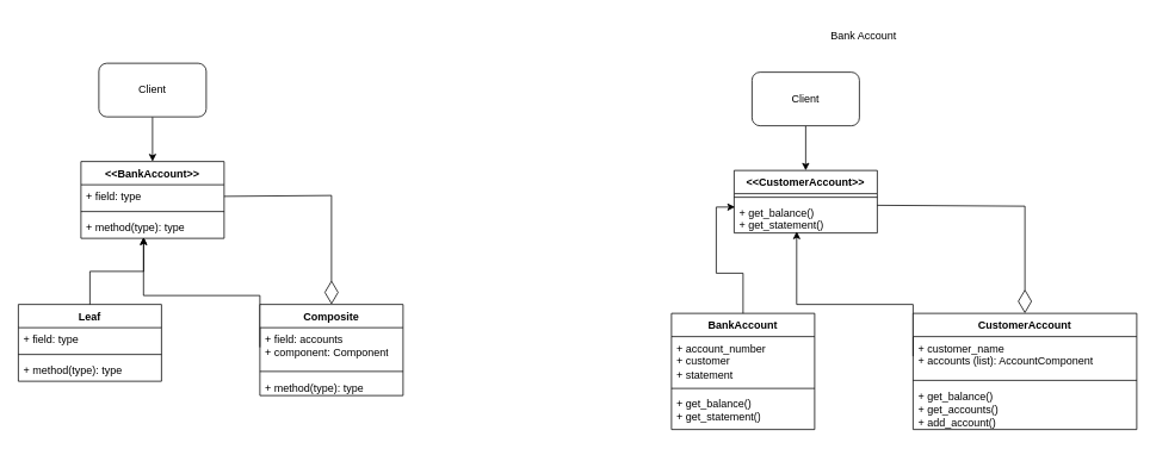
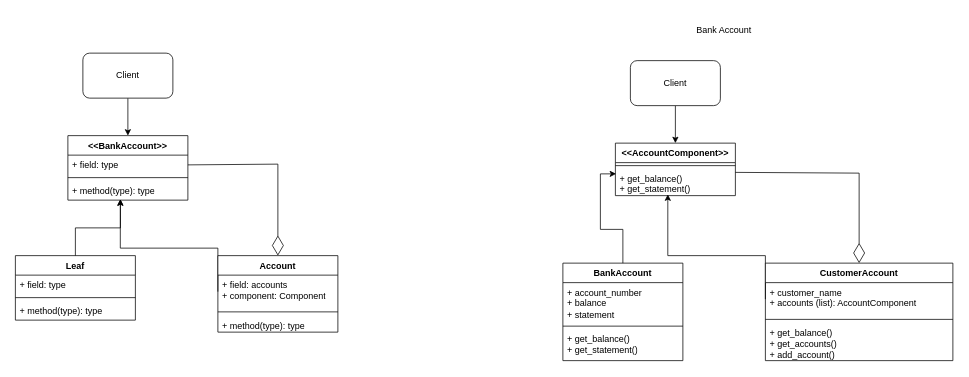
  <mxCell id="0" />
  <mxCell id="1" parent="0" />
  <mxCell id="2" value="&amp;lt;&amp;lt;BankAccount&amp;gt;&amp;gt;" style="swimlane;fontStyle=1;align=center;verticalAlign=top;childLayout=stackLayout;horizontal=1;startSize=26;horizontalStack=0;resizeParent=1;resizeParentMax=0;resizeLast=0;collapsible=1;marginBottom=0;whiteSpace=wrap;html=1;" vertex="1" parent="1"><mxGeometry x="90" y="180" width="160" height="86" as="geometry" /></mxCell>
  <mxCell id="3" value="+ field: type" style="text;strokeColor=none;fillColor=none;align=left;verticalAlign=top;spacingLeft=4;spacingRight=4;overflow=hidden;rotatable=0;points=[[0,0.5],[1,0.5]];portConstraint=eastwest;whiteSpace=wrap;html=1;" vertex="1" parent="2"><mxGeometry y="26" width="160" height="26" as="geometry" /></mxCell>
  <mxCell id="4" value="" style="line;strokeWidth=1;fillColor=none;align=left;verticalAlign=middle;spacingTop=-1;spacingLeft=3;spacingRight=3;rotatable=0;labelPosition=right;points=[];portConstraint=eastwest;strokeColor=inherit;" vertex="1" parent="2"><mxGeometry y="52" width="160" height="8" as="geometry" /></mxCell>
  <mxCell id="5" value="+ method(type): type" style="text;strokeColor=none;fillColor=none;align=left;verticalAlign=top;spacingLeft=4;spacingRight=4;overflow=hidden;rotatable=0;points=[[0,0.5],[1,0.5]];portConstraint=eastwest;whiteSpace=wrap;html=1;" vertex="1" parent="2"><mxGeometry y="60" width="160" height="26" as="geometry" /></mxCell>
  <mxCell id="6" style="edgeStyle=orthogonalEdgeStyle;rounded=0;orthogonalLoop=1;jettySize=auto;html=1;entryX=0.5;entryY=0;entryDx=0;entryDy=0;" edge="1" parent="1" source="7" target="2"><mxGeometry relative="1" as="geometry" /></mxCell>
  <mxCell id="7" value="Client" style="rounded=1;whiteSpace=wrap;html=1;" vertex="1" parent="1"><mxGeometry x="110" y="70" width="120" height="60" as="geometry" /></mxCell>
  <mxCell id="8" value="Leaf" style="swimlane;fontStyle=1;align=center;verticalAlign=top;childLayout=stackLayout;horizontal=1;startSize=26;horizontalStack=0;resizeParent=1;resizeParentMax=0;resizeLast=0;collapsible=1;marginBottom=0;whiteSpace=wrap;html=1;" vertex="1" parent="1"><mxGeometry x="20" y="340" width="160" height="86" as="geometry" /></mxCell>
  <mxCell id="9" value="+ field: type" style="text;strokeColor=none;fillColor=none;align=left;verticalAlign=top;spacingLeft=4;spacingRight=4;overflow=hidden;rotatable=0;points=[[0,0.5],[1,0.5]];portConstraint=eastwest;whiteSpace=wrap;html=1;" vertex="1" parent="8"><mxGeometry y="26" width="160" height="26" as="geometry" /></mxCell>
  <mxCell id="10" value="" style="line;strokeWidth=1;fillColor=none;align=left;verticalAlign=middle;spacingTop=-1;spacingLeft=3;spacingRight=3;rotatable=0;labelPosition=right;points=[];portConstraint=eastwest;strokeColor=inherit;" vertex="1" parent="8"><mxGeometry y="52" width="160" height="8" as="geometry" /></mxCell>
  <mxCell id="11" value="+ method(type): type" style="text;strokeColor=none;fillColor=none;align=left;verticalAlign=top;spacingLeft=4;spacingRight=4;overflow=hidden;rotatable=0;points=[[0,0.5],[1,0.5]];portConstraint=eastwest;whiteSpace=wrap;html=1;" vertex="1" parent="8"><mxGeometry y="60" width="160" height="26" as="geometry" /></mxCell>
  <mxCell id="12" style="edgeStyle=orthogonalEdgeStyle;rounded=0;orthogonalLoop=1;jettySize=auto;html=1;entryX=0.438;entryY=0.962;entryDx=0;entryDy=0;entryPerimeter=0;" edge="1" parent="1" source="8" target="5"><mxGeometry relative="1" as="geometry" /></mxCell>
  <mxCell id="13" style="edgeStyle=orthogonalEdgeStyle;rounded=0;orthogonalLoop=1;jettySize=auto;html=1;exitX=0;exitY=0.5;exitDx=0;exitDy=0;entryX=0.437;entryY=0.954;entryDx=0;entryDy=0;entryPerimeter=0;" edge="1" parent="1" source="15" target="5"><mxGeometry relative="1" as="geometry"><mxPoint x="160" y="270" as="targetPoint" /><Array as="points"><mxPoint x="290" y="330" /><mxPoint x="160" y="330" /></Array></mxGeometry></mxCell>
- <mxCell id="14" value="Composite" style="swimlane;fontStyle=1;align=center;verticalAlign=top;childLayout=stackLayout;horizontal=1;startSize=26;horizontalStack=0;resizeParent=1;resizeParentMax=0;resizeLast=0;collapsible=1;marginBottom=0;whiteSpace=wrap;html=1;" vertex="1" parent="1"><mxGeometry x="290" y="340" width="160" height="102" as="geometry" /></mxCell>
+ <mxCell id="14" value="Account" style="swimlane;fontStyle=1;align=center;verticalAlign=top;childLayout=stackLayout;horizontal=1;startSize=26;horizontalStack=0;resizeParent=1;resizeParentMax=0;resizeLast=0;collapsible=1;marginBottom=0;whiteSpace=wrap;html=1;" vertex="1" parent="1"><mxGeometry x="290" y="340" width="160" height="102" as="geometry" /></mxCell>
  <mxCell id="15" value="+ field: accounts&lt;br&gt;+ component: Component" style="text;strokeColor=none;fillColor=none;align=left;verticalAlign=top;spacingLeft=4;spacingRight=4;overflow=hidden;rotatable=0;points=[[0,0.5],[1,0.5]];portConstraint=eastwest;whiteSpace=wrap;html=1;" vertex="1" parent="14"><mxGeometry y="26" width="160" height="44" as="geometry" /></mxCell>
  <mxCell id="16" value="" style="line;strokeWidth=1;fillColor=none;align=left;verticalAlign=middle;spacingTop=-1;spacingLeft=3;spacingRight=3;rotatable=0;labelPosition=right;points=[];portConstraint=eastwest;strokeColor=inherit;" vertex="1" parent="14"><mxGeometry y="70" width="160" height="10" as="geometry" /></mxCell>
  <mxCell id="17" value="+ method(type): type" style="text;strokeColor=none;fillColor=none;align=left;verticalAlign=top;spacingLeft=4;spacingRight=4;overflow=hidden;rotatable=0;points=[[0,0.5],[1,0.5]];portConstraint=eastwest;whiteSpace=wrap;html=1;" vertex="1" parent="14"><mxGeometry y="80" width="160" height="22" as="geometry" /></mxCell>
  <mxCell id="18" value="" style="endArrow=diamondThin;endFill=0;endSize=24;html=1;rounded=0;entryX=0.5;entryY=0;entryDx=0;entryDy=0;exitX=1;exitY=0.5;exitDx=0;exitDy=0;" edge="1" parent="1" source="3" target="14"><mxGeometry width="160" relative="1" as="geometry"><mxPoint x="90" y="230" as="sourcePoint" /><mxPoint x="250" y="230" as="targetPoint" /><Array as="points"><mxPoint x="370" y="218" /></Array></mxGeometry></mxCell>
- <mxCell id="19" value="&amp;lt;&amp;lt;CustomerAccount&lt;span style=&quot;background-color: initial;&quot;&gt;&amp;gt;&amp;gt;&lt;/span&gt;" style="swimlane;fontStyle=1;align=center;verticalAlign=top;childLayout=stackLayout;horizontal=1;startSize=26;horizontalStack=0;resizeParent=1;resizeParentMax=0;resizeLast=0;collapsible=1;marginBottom=0;whiteSpace=wrap;html=1;" vertex="1" parent="1"><mxGeometry x="820" y="190" width="160" height="70" as="geometry" /></mxCell>
+ <mxCell id="19" value="&amp;lt;&amp;lt;AccountComponent&lt;span style=&quot;background-color: initial;&quot;&gt;&amp;gt;&amp;gt;&lt;/span&gt;" style="swimlane;fontStyle=1;align=center;verticalAlign=top;childLayout=stackLayout;horizontal=1;startSize=26;horizontalStack=0;resizeParent=1;resizeParentMax=0;resizeLast=0;collapsible=1;marginBottom=0;whiteSpace=wrap;html=1;" vertex="1" parent="1"><mxGeometry x="820" y="190" width="160" height="70" as="geometry" /></mxCell>
  <mxCell id="20" value="" style="line;strokeWidth=1;fillColor=none;align=left;verticalAlign=middle;spacingTop=-1;spacingLeft=3;spacingRight=3;rotatable=0;labelPosition=right;points=[];portConstraint=eastwest;strokeColor=inherit;" vertex="1" parent="19"><mxGeometry y="26" width="160" height="8" as="geometry" /></mxCell>
  <mxCell id="21" value="+&amp;nbsp;get_balance&lt;span style=&quot;background-color: initial;&quot;&gt;()&lt;br&gt;&lt;/span&gt;+ get_statement()" style="text;strokeColor=none;fillColor=none;align=left;verticalAlign=top;spacingLeft=4;spacingRight=4;overflow=hidden;rotatable=0;points=[[0,0.5],[1,0.5]];portConstraint=eastwest;whiteSpace=wrap;html=1;" vertex="1" parent="19"><mxGeometry y="34" width="160" height="36" as="geometry" /></mxCell>
  <mxCell id="22" style="edgeStyle=orthogonalEdgeStyle;rounded=0;orthogonalLoop=1;jettySize=auto;html=1;entryX=0.5;entryY=0;entryDx=0;entryDy=0;" edge="1" parent="1" source="23" target="19"><mxGeometry relative="1" as="geometry" /></mxCell>
  <mxCell id="23" value="Client" style="rounded=1;whiteSpace=wrap;html=1;" vertex="1" parent="1"><mxGeometry x="840" y="80" width="120" height="60" as="geometry" /></mxCell>
  <mxCell id="24" value="BankAccount" style="swimlane;fontStyle=1;align=center;verticalAlign=top;childLayout=stackLayout;horizontal=1;startSize=26;horizontalStack=0;resizeParent=1;resizeParentMax=0;resizeLast=0;collapsible=1;marginBottom=0;whiteSpace=wrap;html=1;" vertex="1" parent="1"><mxGeometry x="750" y="350" width="160" height="130" as="geometry" /></mxCell>
- <mxCell id="25" value="+ account_number&lt;br&gt;+ customer&lt;br&gt;+ statement" style="text;strokeColor=none;fillColor=none;align=left;verticalAlign=top;spacingLeft=4;spacingRight=4;overflow=hidden;rotatable=0;points=[[0,0.5],[1,0.5]];portConstraint=eastwest;whiteSpace=wrap;html=1;" vertex="1" parent="24"><mxGeometry y="26" width="160" height="54" as="geometry" /></mxCell>
+ <mxCell id="25" value="+ account_number&lt;br&gt;+ balance&lt;br&gt;+ statement" style="text;strokeColor=none;fillColor=none;align=left;verticalAlign=top;spacingLeft=4;spacingRight=4;overflow=hidden;rotatable=0;points=[[0,0.5],[1,0.5]];portConstraint=eastwest;whiteSpace=wrap;html=1;" vertex="1" parent="24"><mxGeometry y="26" width="160" height="54" as="geometry" /></mxCell>
  <mxCell id="26" value="" style="line;strokeWidth=1;fillColor=none;align=left;verticalAlign=middle;spacingTop=-1;spacingLeft=3;spacingRight=3;rotatable=0;labelPosition=right;points=[];portConstraint=eastwest;strokeColor=inherit;" vertex="1" parent="24"><mxGeometry y="80" width="160" height="8" as="geometry" /></mxCell>
  <mxCell id="27" value="+&amp;nbsp;get_balance()&lt;br&gt;+ get_statement()" style="text;strokeColor=none;fillColor=none;align=left;verticalAlign=top;spacingLeft=4;spacingRight=4;overflow=hidden;rotatable=0;points=[[0,0.5],[1,0.5]];portConstraint=eastwest;whiteSpace=wrap;html=1;" vertex="1" parent="24"><mxGeometry y="88" width="160" height="42" as="geometry" /></mxCell>
  <mxCell id="28" style="edgeStyle=orthogonalEdgeStyle;rounded=0;orthogonalLoop=1;jettySize=auto;html=1;entryX=0.006;entryY=0.194;entryDx=0;entryDy=0;entryPerimeter=0;" edge="1" parent="1" source="24" target="21"><mxGeometry relative="1" as="geometry" /></mxCell>
  <mxCell id="29" style="edgeStyle=orthogonalEdgeStyle;rounded=0;orthogonalLoop=1;jettySize=auto;html=1;exitX=0;exitY=0.5;exitDx=0;exitDy=0;entryX=0.437;entryY=0.954;entryDx=0;entryDy=0;entryPerimeter=0;" edge="1" parent="1" source="31" target="21"><mxGeometry relative="1" as="geometry"><mxPoint x="890" y="280" as="targetPoint" /><Array as="points"><mxPoint x="1020" y="340" /><mxPoint x="890" y="340" /></Array></mxGeometry></mxCell>
  <mxCell id="30" value="CustomerAccount" style="swimlane;fontStyle=1;align=center;verticalAlign=top;childLayout=stackLayout;horizontal=1;startSize=26;horizontalStack=0;resizeParent=1;resizeParentMax=0;resizeLast=0;collapsible=1;marginBottom=0;whiteSpace=wrap;html=1;" vertex="1" parent="1"><mxGeometry x="1020" y="350" width="250" height="130" as="geometry" /></mxCell>
  <mxCell id="31" value="+ customer_name&lt;br&gt;+ accounts (list): AccountComponent" style="text;strokeColor=none;fillColor=none;align=left;verticalAlign=top;spacingLeft=4;spacingRight=4;overflow=hidden;rotatable=0;points=[[0,0.5],[1,0.5]];portConstraint=eastwest;whiteSpace=wrap;html=1;" vertex="1" parent="30"><mxGeometry y="26" width="250" height="44" as="geometry" /></mxCell>
  <mxCell id="32" value="" style="line;strokeWidth=1;fillColor=none;align=left;verticalAlign=middle;spacingTop=-1;spacingLeft=3;spacingRight=3;rotatable=0;labelPosition=right;points=[];portConstraint=eastwest;strokeColor=inherit;" vertex="1" parent="30"><mxGeometry y="70" width="250" height="10" as="geometry" /></mxCell>
  <mxCell id="33" value="+&amp;nbsp;get_balance()&lt;br&gt;+ get_accounts()&lt;br&gt;+ add_account()" style="text;strokeColor=none;fillColor=none;align=left;verticalAlign=top;spacingLeft=4;spacingRight=4;overflow=hidden;rotatable=0;points=[[0,0.5],[1,0.5]];portConstraint=eastwest;whiteSpace=wrap;html=1;" vertex="1" parent="30"><mxGeometry y="80" width="250" height="50" as="geometry" /></mxCell>
  <mxCell id="34" value="" style="endArrow=diamondThin;endFill=0;endSize=24;html=1;rounded=0;entryX=0.5;entryY=0;entryDx=0;entryDy=0;exitX=1;exitY=0.5;exitDx=0;exitDy=0;" edge="1" parent="1" target="30"><mxGeometry width="160" relative="1" as="geometry"><mxPoint x="980" y="229" as="sourcePoint" /><mxPoint x="980" y="240" as="targetPoint" /><Array as="points"><mxPoint x="1145" y="230" /></Array></mxGeometry></mxCell>
  <mxCell id="35" value="Bank Account" style="text;html=1;strokeColor=none;fillColor=none;align=center;verticalAlign=middle;whiteSpace=wrap;rounded=0;" vertex="1" parent="1"><mxGeometry x="900" y="20" width="130" height="40" as="geometry" /></mxCell>
